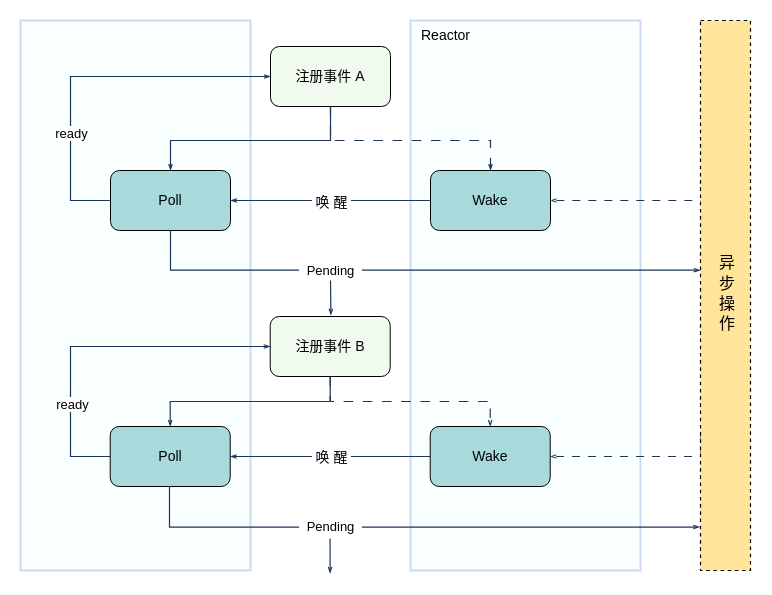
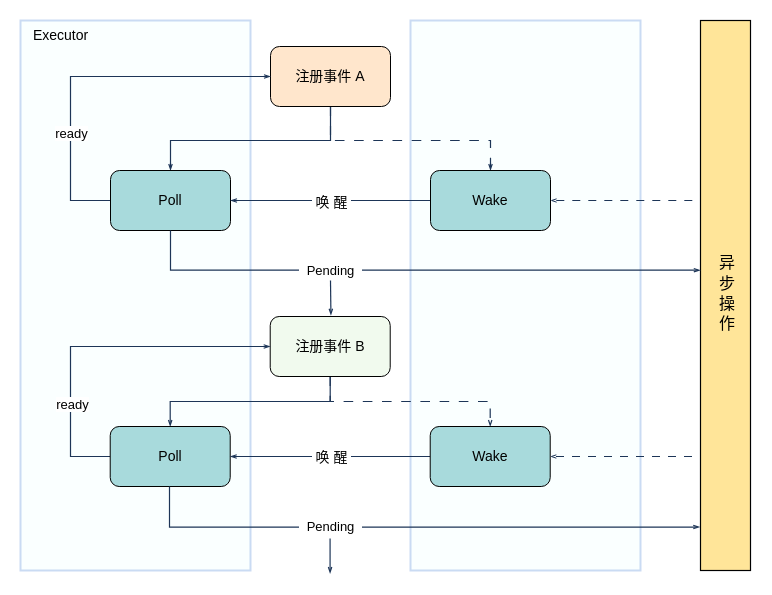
  <mxCell id="0" />
  <mxCell id="1" parent="0" />
  <mxCell id="2" value="" style="rounded=0;whiteSpace=wrap;html=1;fillColor=#F2FFFE;glass=0;strokeColor=#7EA6E0;strokeWidth=2;fillStyle=auto;gradientColor=none;opacity=40;" vertex="1" parent="1"><mxGeometry x="410" y="20" width="230" height="550" as="geometry" /></mxCell>
  <mxCell id="3" value="" style="rounded=0;whiteSpace=wrap;html=1;fillColor=#F2FFFE;glass=0;strokeColor=#7EA6E0;strokeWidth=2;fillStyle=auto;gradientColor=none;opacity=40;" vertex="1" parent="1"><mxGeometry x="20" y="20" width="230" height="550" as="geometry" /></mxCell>
  <mxCell id="4" style="edgeStyle=orthogonalEdgeStyle;rounded=0;orthogonalLoop=1;jettySize=auto;html=1;exitX=0.5;exitY=1;exitDx=0;exitDy=0;entryX=0.5;entryY=0;entryDx=0;entryDy=0;endSize=4;fontColor=#000000;fillColor=none;fontSize=14;fontStyle=1;spacing=2;strokeColor=#1D3557;spacingTop=0;fontFamily=Helvetica;strokeWidth=1.2;endArrow=openThin;endFill=0;" edge="1" parent="1" source="6" target="9"><mxGeometry relative="1" as="geometry"><mxPoint x="170" y="170" as="targetPoint" /><Array as="points"><mxPoint x="330" y="140" /><mxPoint x="170" y="140" /></Array></mxGeometry></mxCell>
  <mxCell id="5" style="edgeStyle=orthogonalEdgeStyle;rounded=0;orthogonalLoop=1;jettySize=auto;html=1;exitX=0.5;exitY=1;exitDx=0;exitDy=0;entryX=0.5;entryY=0;entryDx=0;entryDy=0;dashed=1;dashPattern=8 8;endSize=4;fontColor=#000000;fillColor=none;fontSize=14;fontStyle=1;spacing=2;strokeColor=#1D3557;spacingTop=0;fontFamily=Helvetica;strokeWidth=1.2;endArrow=openThin;endFill=0;" edge="1" parent="1" source="6" target="12"><mxGeometry relative="1" as="geometry"><mxPoint x="490" y="170" as="targetPoint" /><Array as="points"><mxPoint x="330" y="140" /><mxPoint x="490" y="140" /></Array></mxGeometry></mxCell>
- <mxCell id="6" value="注册事件 A" style="rounded=1;whiteSpace=wrap;html=1;fillColor=#F1FAEE;fontColor=#000000;fontSize=14;fontStyle=0;spacing=2;strokeColor=default;spacingTop=0;fontFamily=Helvetica;" vertex="1" parent="1"><mxGeometry x="270" y="46" width="120" height="60" as="geometry" /></mxCell>
+ <mxCell id="6" value="注册事件 A" style="rounded=1;whiteSpace=wrap;html=1;fillColor=#ffe6cc;fontColor=#000000;fontSize=14;fontStyle=0;spacing=2;strokeColor=default;spacingTop=0;fontFamily=Helvetica;" vertex="1" parent="1"><mxGeometry x="270" y="46" width="120" height="60" as="geometry" /></mxCell>
  <mxCell id="7" style="edgeStyle=orthogonalEdgeStyle;rounded=0;orthogonalLoop=1;jettySize=auto;html=1;entryX=0;entryY=0.5;entryDx=0;entryDy=0;fontFamily=Helvetica;fontColor=#000000;strokeColor=#1D3557;strokeWidth=1.2;endArrow=openThin;endFill=0;endSize=4;" edge="1" parent="1" source="9" target="6"><mxGeometry relative="1" as="geometry"><Array as="points"><mxPoint x="70" y="200" /><mxPoint x="70" y="76" /></Array></mxGeometry></mxCell>
  <mxCell id="8" value="ready" style="edgeLabel;html=1;align=center;verticalAlign=middle;resizable=0;points=[];fontSize=13;fontFamily=Helvetica;fontColor=#000000;" vertex="1" connectable="0" parent="7"><mxGeometry x="-0.44" relative="1" as="geometry"><mxPoint y="-6" as="offset" /></mxGeometry></mxCell>
  <mxCell id="9" value="Poll" style="rounded=1;whiteSpace=wrap;html=1;fillColor=#A8DADC;fontColor=#000000;fontSize=14;fontStyle=0;spacing=2;strokeColor=default;spacingTop=0;fontFamily=Helvetica;" vertex="1" parent="1"><mxGeometry x="110" y="170" width="120" height="60" as="geometry" /></mxCell>
  <mxCell id="10" style="edgeStyle=orthogonalEdgeStyle;rounded=0;orthogonalLoop=1;jettySize=auto;html=1;entryX=1;entryY=0.5;entryDx=0;entryDy=0;endSize=4;fontColor=#000000;fillColor=none;fontSize=14;fontStyle=1;spacing=2;strokeColor=#1D3557;spacingTop=0;fontFamily=Helvetica;strokeWidth=1.2;endArrow=openThin;endFill=0;" edge="1" parent="1" source="12" target="9"><mxGeometry relative="1" as="geometry" /></mxCell>
  <mxCell id="11" value="&lt;font&gt;&amp;nbsp;唤 醒&amp;nbsp;&lt;/font&gt;" style="edgeLabel;html=1;align=center;verticalAlign=middle;resizable=0;points=[];fontSize=14;fontFamily=Helvetica;fontColor=#000000;" vertex="1" connectable="0" parent="10"><mxGeometry x="-0.057" y="2" relative="1" as="geometry"><mxPoint x="-6" y="-1" as="offset" /></mxGeometry></mxCell>
  <mxCell id="12" value="Wake" style="rounded=1;whiteSpace=wrap;html=1;fillColor=#A8DADC;fontColor=#000000;fontSize=14;fontStyle=0;spacing=2;strokeColor=default;spacingTop=0;fontFamily=Helvetica;" vertex="1" parent="1"><mxGeometry x="430" y="170" width="120" height="60" as="geometry" /></mxCell>
  <mxCell id="13" style="edgeStyle=orthogonalEdgeStyle;rounded=0;orthogonalLoop=1;jettySize=auto;html=1;exitX=0.022;exitY=0.286;exitDx=0;exitDy=0;exitPerimeter=0;endArrow=openThin;endFill=0;endSize=4;dashed=1;dashPattern=8 8;strokeColor=#1D3557;" edge="1" parent="1" source="15" target="12"><mxGeometry relative="1" as="geometry"><Array as="points"><mxPoint x="701" y="200" /></Array></mxGeometry></mxCell>
  <mxCell id="14" style="edgeStyle=orthogonalEdgeStyle;rounded=0;orthogonalLoop=1;jettySize=auto;html=1;exitX=0;exitY=0.75;exitDx=0;exitDy=0;endArrow=openThin;endFill=0;endSize=4;dashed=1;dashPattern=8 8;strokeColor=#1D3557;" edge="1" parent="1" source="15" target="24"><mxGeometry relative="1" as="geometry"><Array as="points"><mxPoint x="700" y="456" /></Array></mxGeometry></mxCell>
- <mxCell id="15" value="异 步 操 作&amp;nbsp;" style="rounded=0;whiteSpace=wrap;html=1;fillColor=#FFE599;fontSize=16;fontStyle=0;spacing=2;spacingTop=0;textDirection=vertical-lr;strokeWidth=1.2;fontFamily=Helvetica;fontColor=#000000;dashed=1;" vertex="1" parent="1"><mxGeometry x="700" y="20" width="50" height="550" as="geometry" /></mxCell>
+ <mxCell id="15" value="异 步 操 作&amp;nbsp;" style="rounded=0;whiteSpace=wrap;html=1;fillColor=#FFE599;fontSize=16;fontStyle=0;spacing=2;spacingTop=0;textDirection=vertical-lr;strokeWidth=1.2;fontFamily=Helvetica;fontColor=#000000;" vertex="1" parent="1"><mxGeometry x="700" y="20" width="50" height="550" as="geometry" /></mxCell>
+ <mxCell id="16" value="Executor" style="text;html=1;align=center;verticalAlign=middle;resizable=0;points=[];autosize=1;fontFamily=Helvetica;fillColor=none;fontSize=14;fontStyle=0;spacing=2;fontColor=light-dark(#000000, #ff7b86);" vertex="1" parent="1"><mxGeometry x="20" y="20" width="80" height="30" as="geometry" /></mxCell>
  <mxCell id="17" style="edgeStyle=orthogonalEdgeStyle;rounded=0;orthogonalLoop=1;jettySize=auto;html=1;exitX=0.5;exitY=1;exitDx=0;exitDy=0;entryX=0.5;entryY=0;entryDx=0;entryDy=0;endSize=4;fontColor=#000000;fillColor=none;fontSize=14;fontStyle=1;spacing=2;strokeColor=#1D3557;spacingTop=0;fontFamily=Helvetica;strokeWidth=1.2;endArrow=openThin;endFill=0;" edge="1" parent="1" source="19" target="22"><mxGeometry relative="1" as="geometry"><mxPoint x="169.71" y="463" as="targetPoint" /></mxGeometry></mxCell>
  <mxCell id="18" style="edgeStyle=orthogonalEdgeStyle;rounded=0;orthogonalLoop=1;jettySize=auto;html=1;exitX=0.5;exitY=1;exitDx=0;exitDy=0;entryX=0.5;entryY=0;entryDx=0;entryDy=0;dashed=1;dashPattern=8 8;endSize=4;fontColor=#000000;fillColor=none;fontSize=14;fontStyle=1;spacing=2;strokeColor=#1D3557;spacingTop=0;fontFamily=Helvetica;strokeWidth=1.2;endArrow=openThin;endFill=0;" edge="1" parent="1" source="19" target="24"><mxGeometry relative="1" as="geometry"><mxPoint x="489.71" y="463" as="targetPoint" /></mxGeometry></mxCell>
  <mxCell id="19" value="注册事件 B" style="rounded=1;whiteSpace=wrap;html=1;fillColor=#F1FAEE;fontColor=#000000;fontSize=14;fontStyle=0;spacing=2;strokeColor=default;spacingTop=0;fontFamily=Helvetica;" vertex="1" parent="1"><mxGeometry x="269.71" y="316" width="120" height="60" as="geometry" /></mxCell>
  <mxCell id="20" style="edgeStyle=orthogonalEdgeStyle;rounded=0;orthogonalLoop=1;jettySize=auto;html=1;entryX=0;entryY=0.5;entryDx=0;entryDy=0;fontFamily=Helvetica;fontColor=#000000;strokeColor=#1D3557;strokeWidth=1.2;endArrow=openThin;endFill=0;endSize=4;" edge="1" parent="1" source="22" target="19"><mxGeometry relative="1" as="geometry"><Array as="points"><mxPoint x="70" y="456" /><mxPoint x="70" y="346" /></Array></mxGeometry></mxCell>
  <mxCell id="21" value="ready" style="edgeLabel;html=1;align=center;verticalAlign=middle;resizable=0;points=[];fontSize=13;fontFamily=Helvetica;fontColor=#000000;" vertex="1" connectable="0" parent="20"><mxGeometry x="-0.531" y="-1" relative="1" as="geometry"><mxPoint y="-10" as="offset" /></mxGeometry></mxCell>
  <mxCell id="22" value="Poll" style="rounded=1;whiteSpace=wrap;html=1;fillColor=#A8DADC;fontColor=#000000;fontSize=14;fontStyle=0;spacing=2;strokeColor=default;spacingTop=0;fontFamily=Helvetica;" vertex="1" parent="1"><mxGeometry x="109.71" y="426" width="120" height="60" as="geometry" /></mxCell>
  <mxCell id="23" style="edgeStyle=orthogonalEdgeStyle;rounded=0;orthogonalLoop=1;jettySize=auto;html=1;entryX=1;entryY=0.5;entryDx=0;entryDy=0;endSize=4;fontColor=#000000;fillColor=none;fontSize=14;fontStyle=1;spacing=2;strokeColor=#1D3557;spacingTop=0;fontFamily=Helvetica;strokeWidth=1.2;endArrow=openThin;endFill=0;" edge="1" parent="1" source="24" target="22"><mxGeometry relative="1" as="geometry" /></mxCell>
  <mxCell id="24" value="Wake" style="rounded=1;whiteSpace=wrap;html=1;fillColor=#A8DADC;fontColor=#000000;fontSize=14;fontStyle=0;spacing=2;strokeColor=default;spacingTop=0;fontFamily=Helvetica;" vertex="1" parent="1"><mxGeometry x="429.71" y="426" width="120" height="60" as="geometry" /></mxCell>
  <mxCell id="25" style="edgeStyle=orthogonalEdgeStyle;rounded=0;orthogonalLoop=1;jettySize=auto;html=1;exitX=0.5;exitY=1;exitDx=0;exitDy=0;fontFamily=Helvetica;fontColor=#000000;strokeColor=#1D3557;strokeWidth=1.2;endArrow=openThin;endFill=0;endSize=4;entryX=-0.003;entryY=0.454;entryDx=0;entryDy=0;entryPerimeter=0;" edge="1" parent="1" source="9" target="15"><mxGeometry relative="1" as="geometry"><mxPoint x="670" y="350" as="targetPoint" /><Array as="points"><mxPoint x="170" y="270" /></Array></mxGeometry></mxCell>
  <mxCell id="26" value="&amp;nbsp; Pending&amp;nbsp;&amp;nbsp;" style="edgeLabel;html=1;align=center;verticalAlign=middle;resizable=0;points=[];fontSize=13;fontFamily=Helvetica;fontColor=#000000;" vertex="1" connectable="0" parent="25"><mxGeometry x="-0.328" y="-2" relative="1" as="geometry"><mxPoint x="8" y="-2" as="offset" /></mxGeometry></mxCell>
  <mxCell id="27" value="" style="endArrow=openThin;html=1;rounded=0;entryX=0.506;entryY=-0.02;entryDx=0;entryDy=0;entryPerimeter=0;fontFamily=Helvetica;fontColor=#000000;strokeColor=#1D3557;strokeWidth=1.2;endFill=0;endSize=4;" edge="1" parent="1" target="19"><mxGeometry width="50" height="50" relative="1" as="geometry"><mxPoint x="330" y="280" as="sourcePoint" /><mxPoint x="360" y="280" as="targetPoint" /></mxGeometry></mxCell>
  <mxCell id="28" style="edgeStyle=orthogonalEdgeStyle;rounded=0;orthogonalLoop=1;jettySize=auto;html=1;entryX=-0.014;entryY=0.921;entryDx=0;entryDy=0;entryPerimeter=0;exitX=0.5;exitY=1;exitDx=0;exitDy=0;fontFamily=Helvetica;fontColor=#000000;strokeColor=#1D3557;strokeWidth=1.2;endArrow=openThin;endFill=0;endSize=4;" edge="1" parent="1" target="15"><mxGeometry relative="1" as="geometry"><mxPoint x="169" y="486" as="sourcePoint" /><mxPoint x="660" y="510" as="targetPoint" /><Array as="points"><mxPoint x="169" y="527" /></Array></mxGeometry></mxCell>
  <mxCell id="29" value="&amp;nbsp; Pending&amp;nbsp;&amp;nbsp;" style="edgeLabel;html=1;align=center;verticalAlign=middle;resizable=0;points=[];fontSize=13;fontFamily=Helvetica;fontColor=#000000;" vertex="1" connectable="0" parent="28"><mxGeometry x="-0.328" y="-2" relative="1" as="geometry"><mxPoint x="9" y="-3" as="offset" /></mxGeometry></mxCell>
  <mxCell id="30" value="" style="endArrow=openThin;html=1;rounded=0;entryX=0.506;entryY=-0.02;entryDx=0;entryDy=0;entryPerimeter=0;fontFamily=Helvetica;fontColor=#000000;strokeColor=#1D3557;strokeWidth=1.2;endFill=0;endSize=4;" edge="1" parent="1"><mxGeometry width="50" height="50" relative="1" as="geometry"><mxPoint x="329.58" y="538" as="sourcePoint" /><mxPoint x="329.58" y="573" as="targetPoint" /></mxGeometry></mxCell>
- <mxCell id="31" value="Reactor" style="text;html=1;align=center;verticalAlign=middle;resizable=0;points=[];autosize=1;fontFamily=Helvetica;fillColor=none;fontSize=14;fontStyle=0;spacing=2;fontColor=#000000;" vertex="1" parent="1"><mxGeometry x="410" y="20" width="70" height="30" as="geometry" /></mxCell>
  <mxCell id="32" value="&lt;font&gt;&amp;nbsp;唤 醒&amp;nbsp;&lt;/font&gt;" style="edgeLabel;html=1;align=center;verticalAlign=middle;resizable=0;points=[];fontSize=14;fontFamily=Helvetica;fontColor=#000000;" vertex="1" connectable="0" parent="1"><mxGeometry x="330" y="456" as="geometry" /></mxCell>
